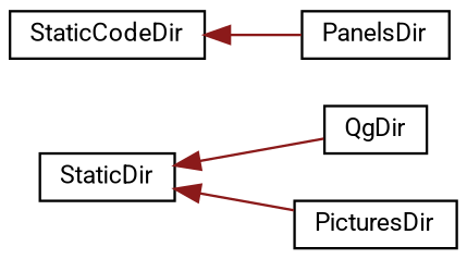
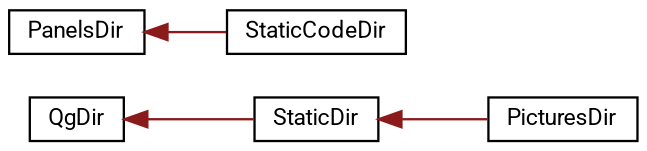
  digraph {
    fontname=Roboto
    rankdir=LR
    node [color=black fillcolor=white fontname=Roboto fontsize=10 shape=record style=filled]
    edge [color=firebrick4 dir=back fontname=Roboto fontsize=10 labelfontname=Helvetica labelfontsize=10 style=solid]
    n1 [height=0.2 label=QgDir width=0.4]
    n2 [height=0.2 label=StaticDir width=0.4]
    n3 [height=0.2 label=PicturesDir width=0.4]
    n4 [height=0.2 label=StaticCodeDir width=0.4]
    n5 [height=0.2 label=PanelsDir width=0.4]
-   n2 -> n1
+   n1 -> n2
    n2 -> n3
-   n4 -> n5
+   n5 -> n4
  }
